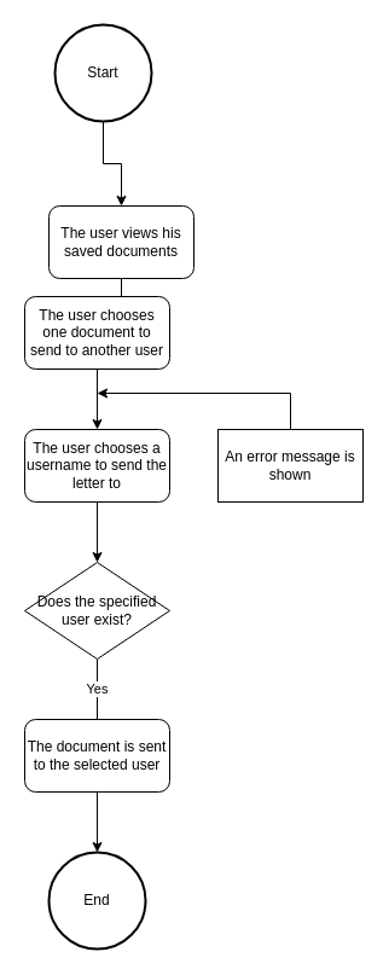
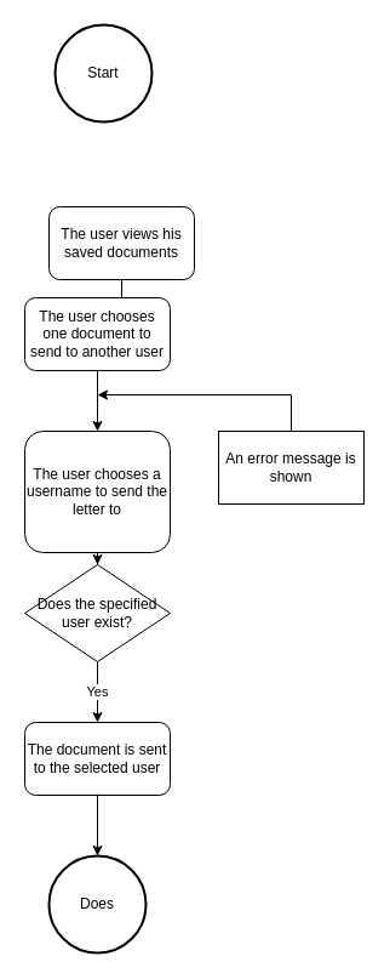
  <mxCell id="0" />
  <mxCell id="1" parent="0" />
- <mxCell id="2" value="&lt;div&gt;End&lt;/div&gt;" style="ellipse;whiteSpace=wrap;html=1;aspect=fixed;strokeWidth=2;" vertex="1" parent="1"><mxGeometry x="40" y="705" width="80" height="80" as="geometry" /></mxCell>
- <mxCell id="3" style="edgeStyle=orthogonalEdgeStyle;rounded=0;orthogonalLoop=1;jettySize=auto;html=1;" edge="1" parent="1" source="4" target="6"><mxGeometry relative="1" as="geometry" /></mxCell>
+ <mxCell id="2" value="&lt;div&gt;Does&lt;/div&gt;" style="ellipse;whiteSpace=wrap;html=1;aspect=fixed;strokeWidth=2;" vertex="1" parent="1"><mxGeometry x="40" y="705" width="80" height="80" as="geometry" /></mxCell>
  <mxCell id="4" value="Start" style="ellipse;whiteSpace=wrap;html=1;aspect=fixed;strokeWidth=2;" vertex="1" parent="1"><mxGeometry x="45" y="20" width="80" height="80" as="geometry" /></mxCell>
  <mxCell id="5" style="edgeStyle=orthogonalEdgeStyle;rounded=0;orthogonalLoop=1;jettySize=auto;html=1;" edge="1" parent="1" source="6" target="8"><mxGeometry relative="1" as="geometry" /></mxCell>
  <mxCell id="6" value="The user views his saved documents" style="rounded=1;whiteSpace=wrap;html=1;" vertex="1" parent="1"><mxGeometry x="40" y="170" width="120" height="60" as="geometry" /></mxCell>
  <mxCell id="7" style="edgeStyle=orthogonalEdgeStyle;rounded=0;orthogonalLoop=1;jettySize=auto;html=1;" edge="1" parent="1" source="8" target="10"><mxGeometry relative="1" as="geometry" /></mxCell>
  <mxCell id="8" value="The user chooses one document to send to another user" style="rounded=1;whiteSpace=wrap;html=1;" vertex="1" parent="1"><mxGeometry x="20" y="245" width="120" height="60" as="geometry" /></mxCell>
  <mxCell id="9" style="edgeStyle=orthogonalEdgeStyle;rounded=0;orthogonalLoop=1;jettySize=auto;html=1;" edge="1" parent="1" source="10" target="12"><mxGeometry relative="1" as="geometry"><mxPoint x="80" y="465" as="targetPoint" /></mxGeometry></mxCell>
- <mxCell id="10" value="The user chooses a username to send the letter to" style="rounded=1;whiteSpace=wrap;html=1;" vertex="1" parent="1"><mxGeometry x="20" y="355" width="120" height="60" as="geometry" /></mxCell>
- <mxCell id="11" value="Yes" style="edgeStyle=orthogonalEdgeStyle;rounded=0;orthogonalLoop=1;jettySize=auto;html=1;endArrow=none;" edge="1" parent="1" source="12" target="14"><mxGeometry relative="1" as="geometry"><mxPoint x="80" y="595" as="targetPoint" /></mxGeometry></mxCell>
+ <mxCell id="10" value="The user chooses a username to send the letter to" style="rounded=1;whiteSpace=wrap;html=1;" vertex="1" parent="1"><mxGeometry x="20" y="355" width="120" height="100" as="geometry" /></mxCell>
+ <mxCell id="11" value="Yes" style="edgeStyle=orthogonalEdgeStyle;rounded=0;orthogonalLoop=1;jettySize=auto;html=1;" edge="1" parent="1" source="12" target="14"><mxGeometry relative="1" as="geometry"><mxPoint x="80" y="595" as="targetPoint" /></mxGeometry></mxCell>
  <mxCell id="12" value="Does the specified user exist?" style="rhombus;whiteSpace=wrap;html=1;" vertex="1" parent="1"><mxGeometry x="20" y="465" width="120" height="80" as="geometry" /></mxCell>
  <mxCell id="13" style="edgeStyle=orthogonalEdgeStyle;rounded=0;orthogonalLoop=1;jettySize=auto;html=1;" edge="1" parent="1" source="14" target="2"><mxGeometry relative="1" as="geometry" /></mxCell>
  <mxCell id="14" value="The document is sent to the selected user" style="rounded=1;whiteSpace=wrap;html=1;" vertex="1" parent="1"><mxGeometry x="20" y="595" width="120" height="60" as="geometry" /></mxCell>
  <mxCell id="15" style="edgeStyle=orthogonalEdgeStyle;rounded=0;orthogonalLoop=1;jettySize=auto;html=1;" edge="1" parent="1" source="16"><mxGeometry relative="1" as="geometry"><mxPoint x="80" y="325" as="targetPoint" /><Array as="points"><mxPoint x="240" y="325" /></Array></mxGeometry></mxCell>
  <mxCell id="16" value="An error message is shown" style="whiteSpace=wrap;html=1;rounded=0;" vertex="1" parent="1"><mxGeometry x="180" y="355" width="120" height="60" as="geometry" /></mxCell>
